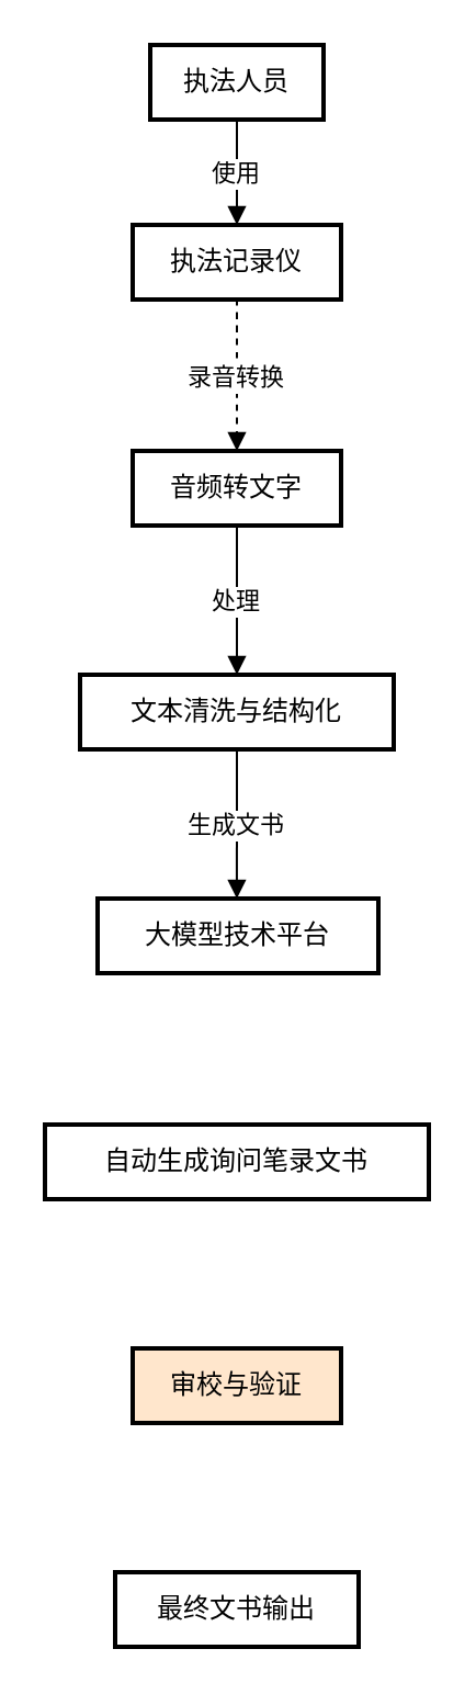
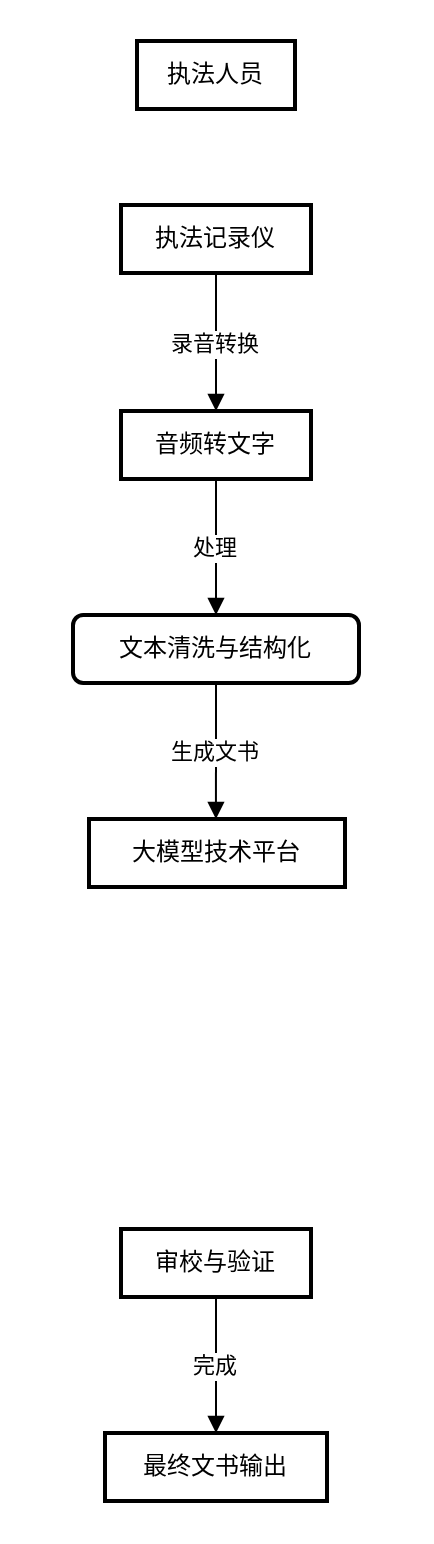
  <mxCell id="0" />
  <mxCell id="1" parent="0" />
  <mxCell id="2" value="执法人员" style="whiteSpace=wrap;strokeWidth=2;" vertex="1" parent="1"><mxGeometry x="68" y="20" width="79" height="34" as="geometry" /></mxCell>
  <mxCell id="3" value="执法记录仪" style="whiteSpace=wrap;strokeWidth=2;" vertex="1" parent="1"><mxGeometry x="60" y="102" width="95" height="34" as="geometry" /></mxCell>
  <mxCell id="4" value="音频转文字" style="whiteSpace=wrap;strokeWidth=2;" vertex="1" parent="1"><mxGeometry x="60" y="205" width="95" height="34" as="geometry" /></mxCell>
- <mxCell id="5" value="文本清洗与结构化" style="whiteSpace=wrap;strokeWidth=2;" vertex="1" parent="1"><mxGeometry x="36" y="307" width="143" height="34" as="geometry" /></mxCell>
+ <mxCell id="5" value="文本清洗与结构化" style="whiteSpace=wrap;strokeWidth=2;rounded=1;" vertex="1" parent="1"><mxGeometry x="36" y="307" width="143" height="34" as="geometry" /></mxCell>
  <mxCell id="6" value="大模型技术平台" style="whiteSpace=wrap;strokeWidth=2;" vertex="1" parent="1"><mxGeometry x="44" y="409" width="128" height="34" as="geometry" /></mxCell>
- <mxCell id="7" value="自动生成询问笔录文书" style="whiteSpace=wrap;strokeWidth=2;" vertex="1" parent="1"><mxGeometry x="20" y="512" width="175" height="34" as="geometry" /></mxCell>
- <mxCell id="8" value="审校与验证" style="whiteSpace=wrap;strokeWidth=2;fillColor=#ffe6cc;" vertex="1" parent="1"><mxGeometry x="60" y="614" width="95" height="34" as="geometry" /></mxCell>
+ <mxCell id="8" value="审校与验证" style="whiteSpace=wrap;strokeWidth=2;" vertex="1" parent="1"><mxGeometry x="60" y="614" width="95" height="34" as="geometry" /></mxCell>
  <mxCell id="9" value="最终文书输出" style="whiteSpace=wrap;strokeWidth=2;" vertex="1" parent="1"><mxGeometry x="52" y="716" width="111" height="34" as="geometry" /></mxCell>
- <mxCell id="10" value="使用" style="curved=1;startArrow=none;endArrow=block;exitX=0.5;exitY=0.99;entryX=0.5;entryY=0.01;rounded=0;" edge="1" parent="1" source="2" target="3"><mxGeometry relative="1" as="geometry"><Array as="points" /></mxGeometry></mxCell>
- <mxCell id="11" value="录音转换" style="curved=1;startArrow=none;endArrow=block;exitX=0.5;exitY=1.0;entryX=0.5;entryY=-0.01;rounded=0;dashed=1;" edge="1" parent="1" source="3" target="4"><mxGeometry relative="1" as="geometry"><Array as="points" /></mxGeometry></mxCell>
+ <mxCell id="11" value="录音转换" style="curved=1;startArrow=none;endArrow=block;exitX=0.5;exitY=1.0;entryX=0.5;entryY=-0.01;rounded=0;" edge="1" parent="1" source="3" target="4"><mxGeometry relative="1" as="geometry"><Array as="points" /></mxGeometry></mxCell>
  <mxCell id="12" value="处理" style="curved=1;startArrow=none;endArrow=block;exitX=0.5;exitY=0.98;entryX=0.5;entryY=2.244e-7;rounded=0;" edge="1" parent="1" source="4" target="5"><mxGeometry relative="1" as="geometry"><Array as="points" /></mxGeometry></mxCell>
  <mxCell id="13" value="生成文书" style="curved=1;startArrow=none;endArrow=block;exitX=0.5;exitY=0.99;entryX=0.496;entryY=0.01;rounded=0;" edge="1" parent="1" source="5" target="6"><mxGeometry relative="1" as="geometry"><Array as="points" /></mxGeometry></mxCell>
+ <mxCell id="14" value="完成" style="curved=1;startArrow=none;endArrow=block;exitX=0.5;exitY=0.99;entryX=0.5;entryY=0.01;rounded=0;" edge="1" parent="1" source="8" target="9"><mxGeometry relative="1" as="geometry"><Array as="points" /></mxGeometry></mxCell>
